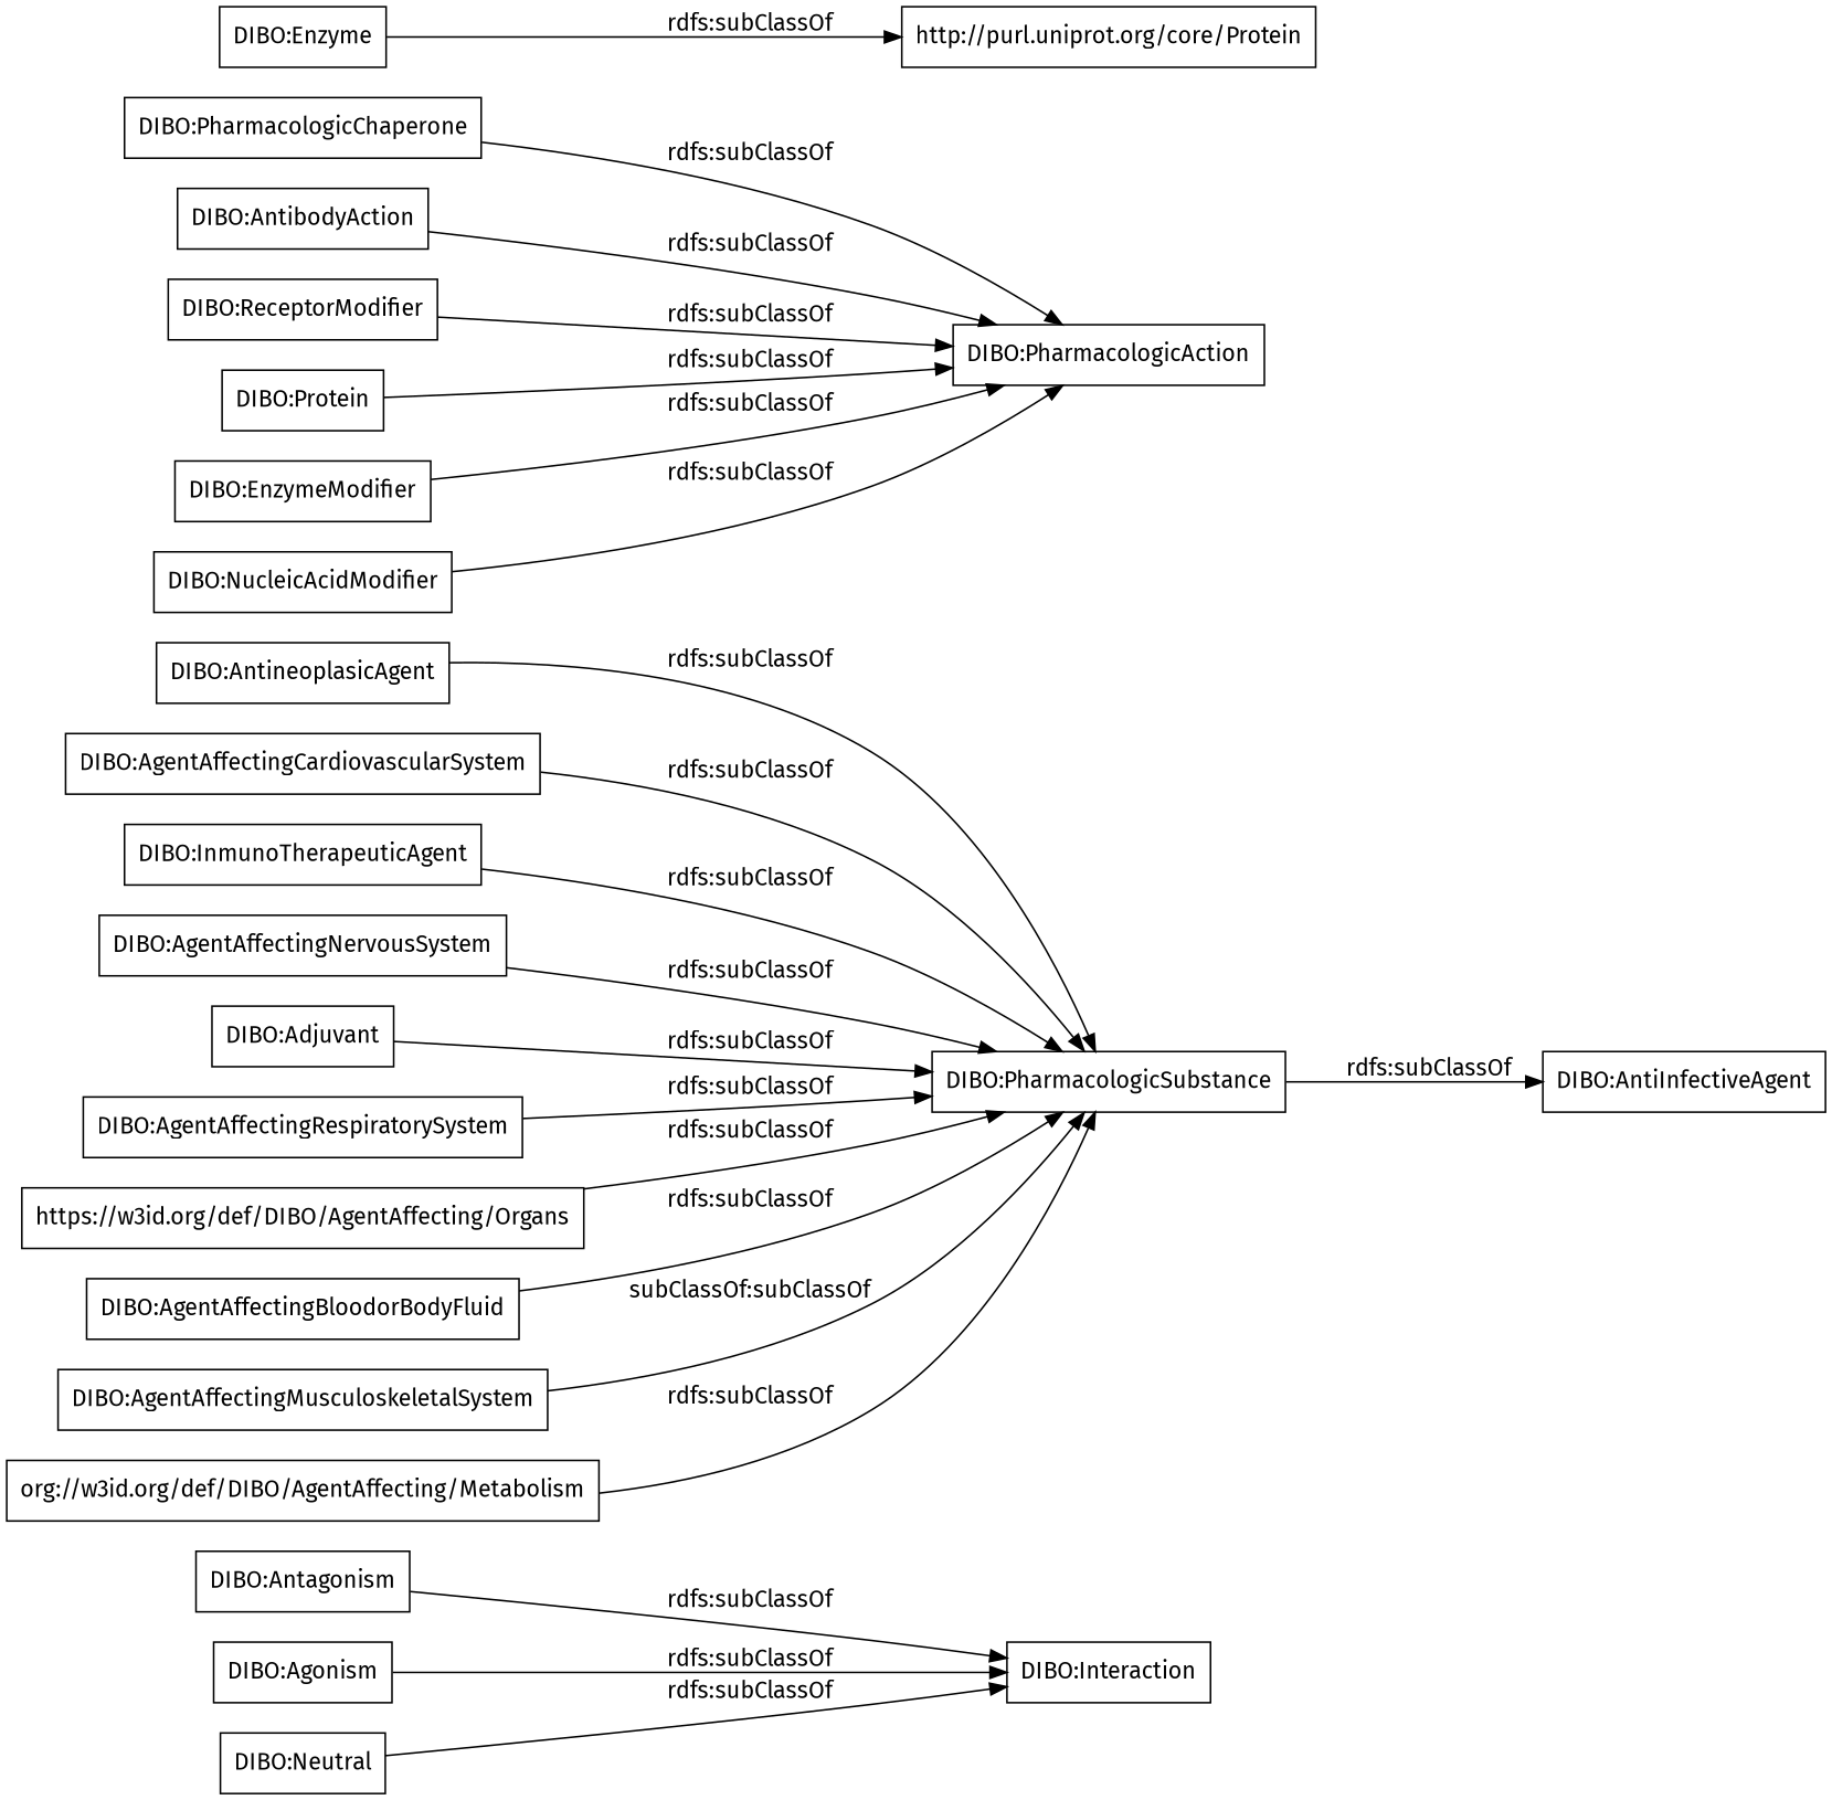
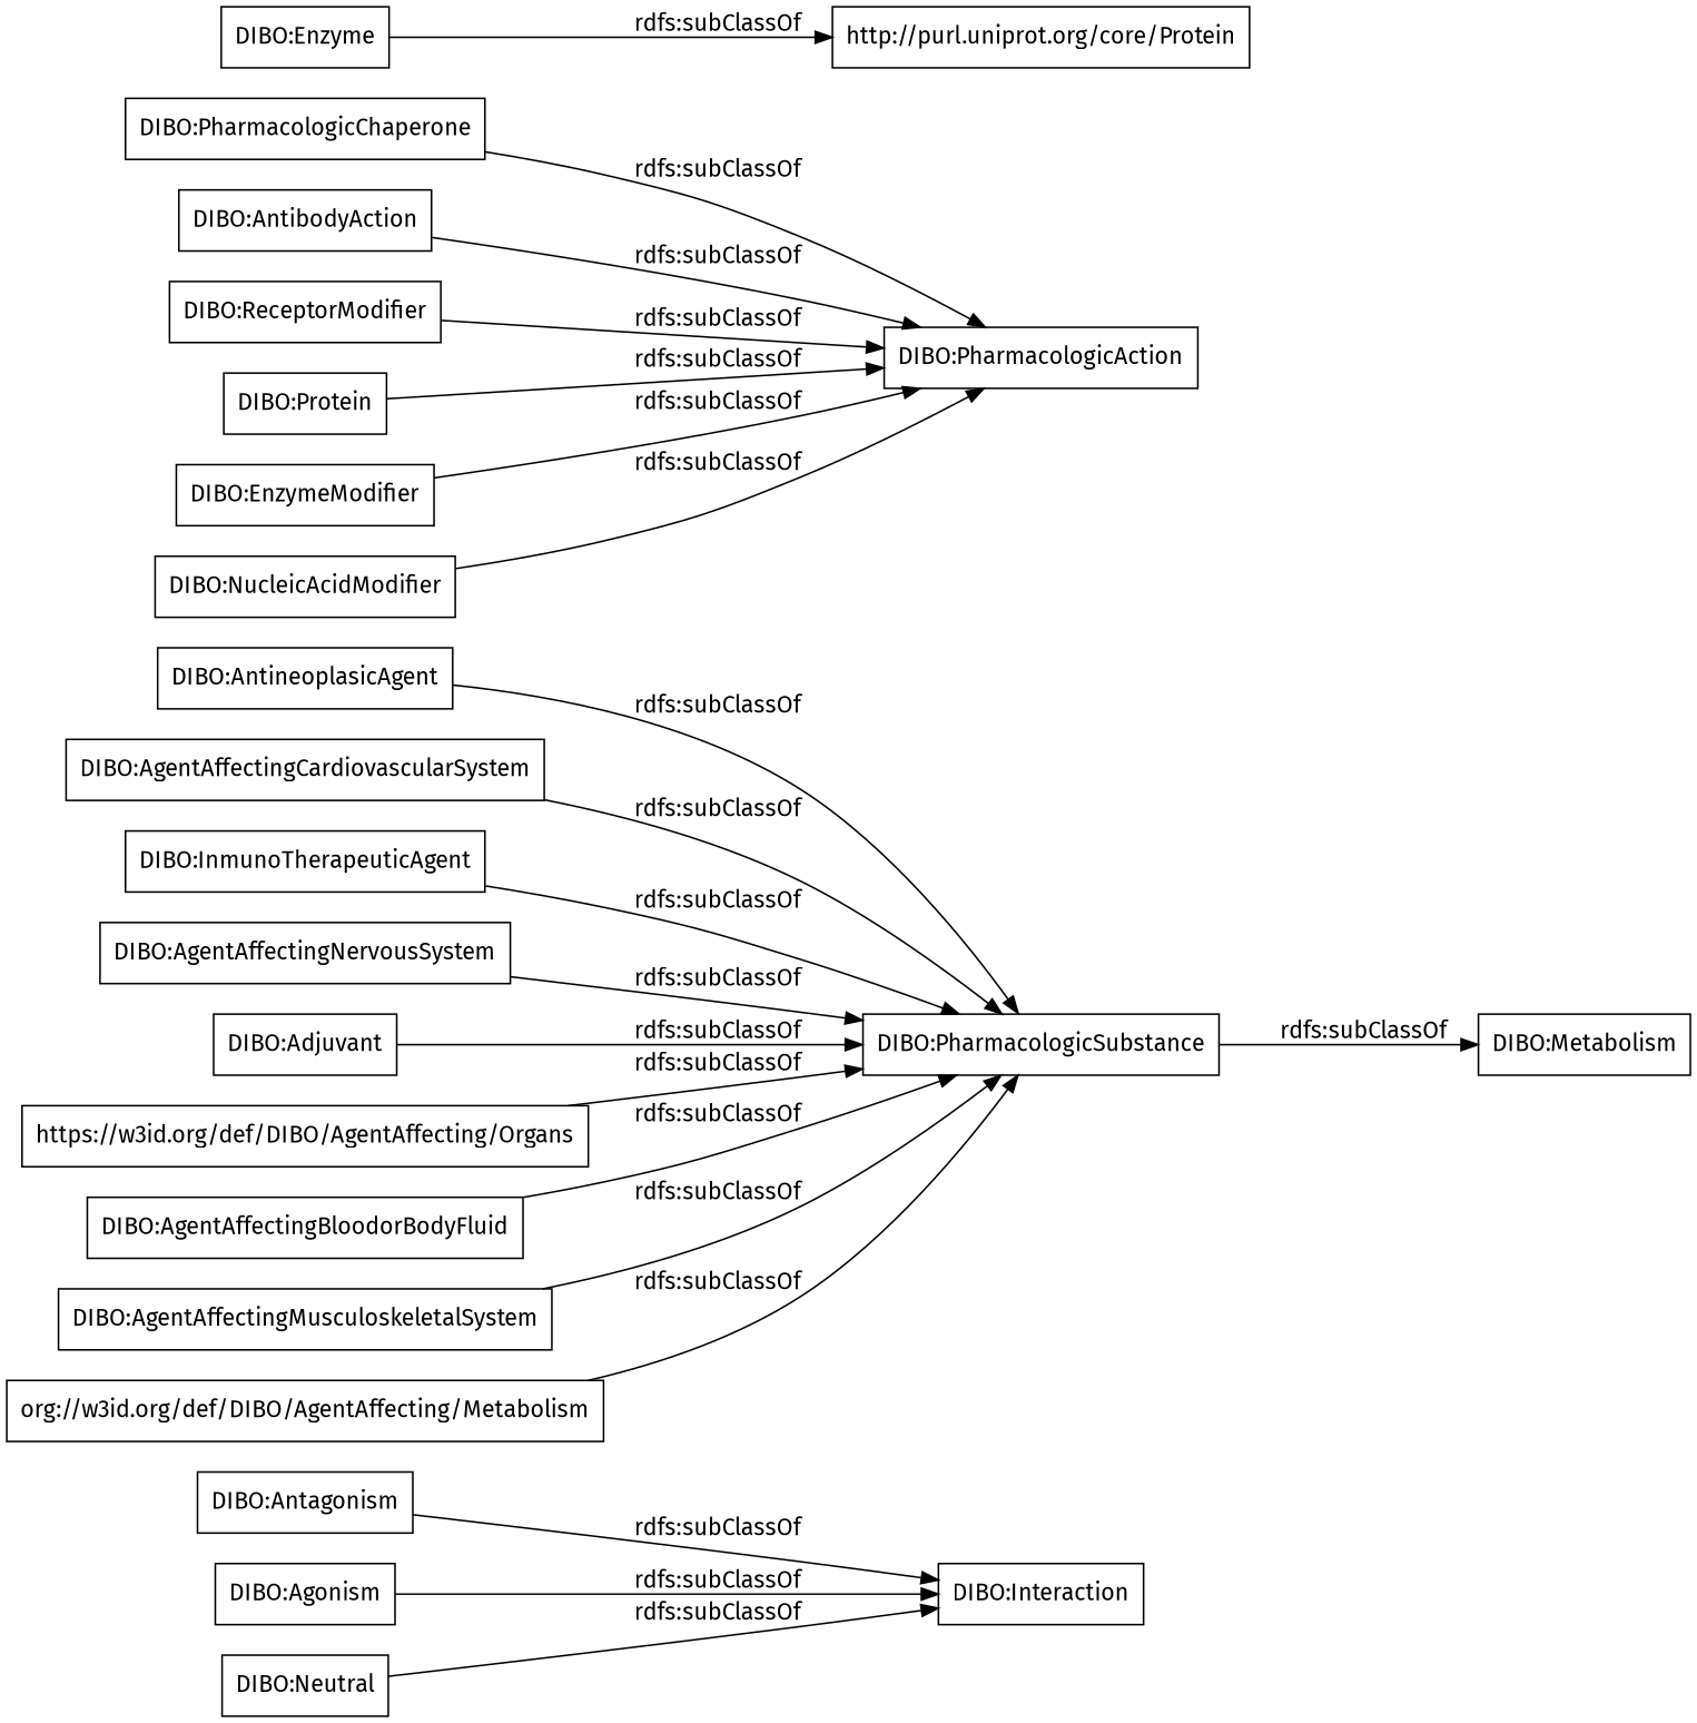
  digraph {
    fontname="Fira Sans"
    rankdir=LR
    node [color=black fontname="Fira Sans" shape=rectangle]
    edge [fontname="Fira Sans"]
    "DIBO:Antagonism"
    "DIBO:Interaction"
    "DIBO:AntineoplasicAgent"
    "DIBO:PharmacologicSubstance"
-   "DIBO:AntiInfectiveAgent"
+   "DIBO:AntiInfectiveAgent" [label="DIBO:Metabolism"]
    "DIBO:PharmacologicChaperone"
    "DIBO:PharmacologicAction"
    "DIBO:Agonism"
    "DIBO:AgentAffectingCardiovascularSystem"
    "DIBO:Enzyme"
    "http://purl.uniprot.org/core/Protein"
    "DIBO:AntibodyAction"
    "DIBO:Neutral"
    "DIBO:InmunoTherapeuticAgent"
    "DIBO:AgentAffectingNervousSystem"
    "DIBO:Adjuvant"
    "DIBO:ReceptorModifier"
-   "DIBO:AgentAffectingRespiratorySystem"
    "https://w3id.org/def/DIBO/AgentAffecting/Organs"
    n20 [label="DIBO:Protein"]
    "DIBO:EnzymeModifier"
    "DIBO:AgentAffectingBloodorBodyFluid"
    "DIBO:NucleicAcidModifier"
    "DIBO:AgentAffectingMusculoskeletalSystem"
    n25 [label="org://w3id.org/def/DIBO/AgentAffecting/Metabolism"]
    "DIBO:Antagonism" -> "DIBO:Interaction" [label="rdfs:subClassOf"]
    "DIBO:AntineoplasicAgent" -> "DIBO:PharmacologicSubstance" [label="rdfs:subClassOf"]
    "DIBO:PharmacologicSubstance" -> "DIBO:AntiInfectiveAgent" [label="rdfs:subClassOf"]
    "DIBO:PharmacologicChaperone" -> "DIBO:PharmacologicAction" [label="rdfs:subClassOf"]
    "DIBO:Agonism" -> "DIBO:Interaction" [label="rdfs:subClassOf"]
    "DIBO:AgentAffectingCardiovascularSystem" -> "DIBO:PharmacologicSubstance" [label="rdfs:subClassOf"]
    "DIBO:Enzyme" -> "http://purl.uniprot.org/core/Protein" [label="rdfs:subClassOf"]
    "DIBO:AntibodyAction" -> "DIBO:PharmacologicAction" [label="rdfs:subClassOf"]
    "DIBO:Neutral" -> "DIBO:Interaction" [label="rdfs:subClassOf"]
    "DIBO:InmunoTherapeuticAgent" -> "DIBO:PharmacologicSubstance" [label="rdfs:subClassOf"]
    "DIBO:AgentAffectingNervousSystem" -> "DIBO:PharmacologicSubstance" [label="rdfs:subClassOf"]
    "DIBO:Adjuvant" -> "DIBO:PharmacologicSubstance" [label="rdfs:subClassOf"]
    "DIBO:ReceptorModifier" -> "DIBO:PharmacologicAction" [label="rdfs:subClassOf"]
-   "DIBO:AgentAffectingRespiratorySystem" -> "DIBO:PharmacologicSubstance" [label="rdfs:subClassOf"]
    "https://w3id.org/def/DIBO/AgentAffecting/Organs" -> "DIBO:PharmacologicSubstance" [label="rdfs:subClassOf"]
    n20 -> "DIBO:PharmacologicAction" [label="rdfs:subClassOf"]
    "DIBO:EnzymeModifier" -> "DIBO:PharmacologicAction" [label="rdfs:subClassOf"]
    "DIBO:AgentAffectingBloodorBodyFluid" -> "DIBO:PharmacologicSubstance" [label="rdfs:subClassOf"]
    "DIBO:NucleicAcidModifier" -> "DIBO:PharmacologicAction" [label="rdfs:subClassOf"]
-   "DIBO:AgentAffectingMusculoskeletalSystem" -> "DIBO:PharmacologicSubstance" [label="subClassOf:subClassOf"]
+   "DIBO:AgentAffectingMusculoskeletalSystem" -> "DIBO:PharmacologicSubstance" [label="rdfs:subClassOf"]
    n25 -> "DIBO:PharmacologicSubstance" [label="rdfs:subClassOf"]
  }
